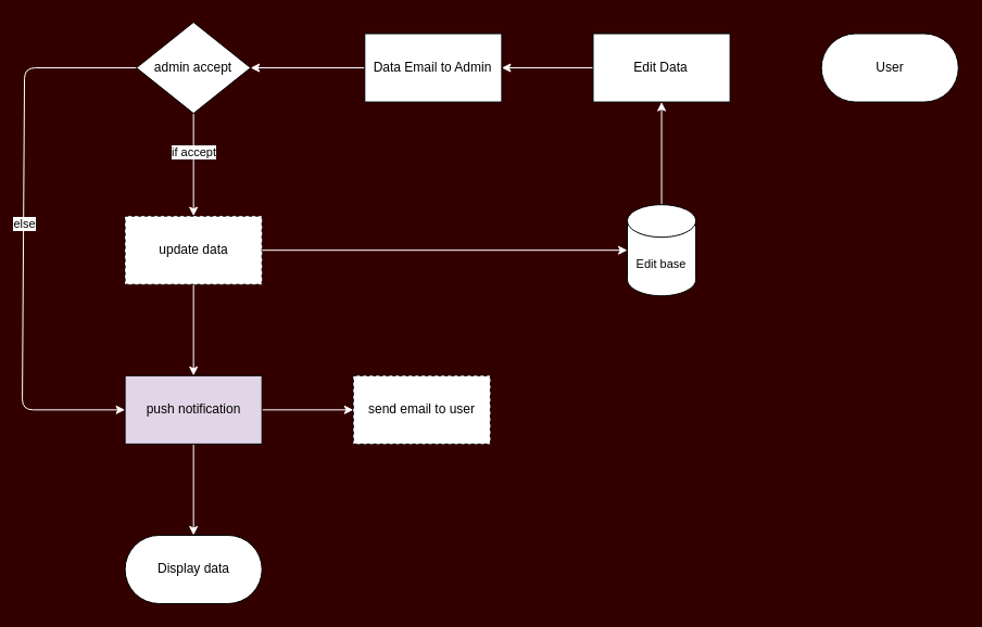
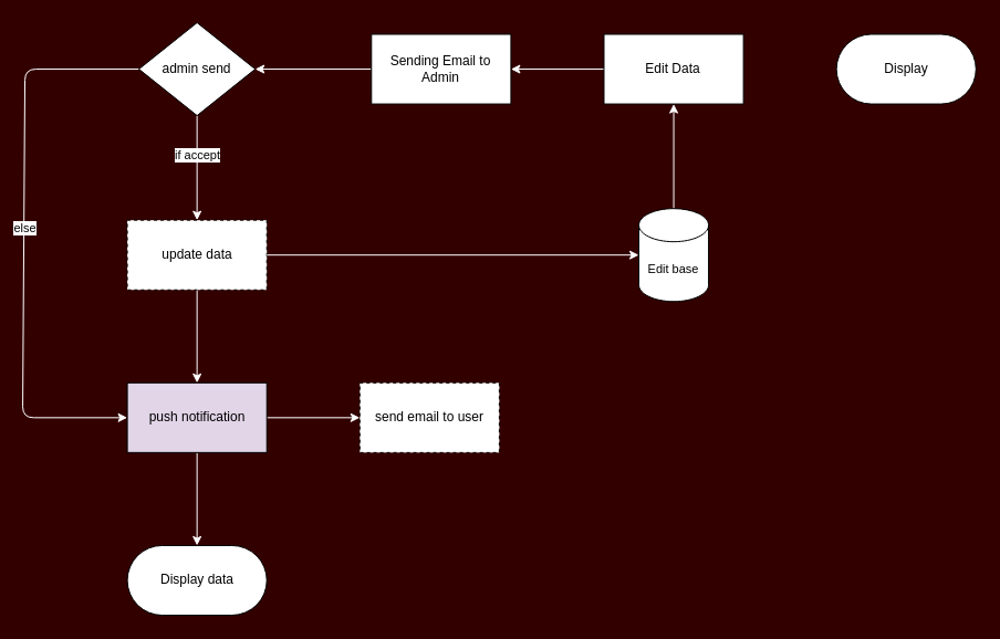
  <mxCell id="0" />
  <mxCell id="1" parent="0" />
  <mxCell id="2" value="" style="group;flipH=0;flipV=0;" parent="1" vertex="1" connectable="0"><mxGeometry x="20" y="20" width="861.8" height="536" as="geometry" /></mxCell>
- <mxCell id="3" value="User" style="rounded=1;whiteSpace=wrap;html=1;arcSize=50;" parent="2" vertex="1"><mxGeometry x="735.683" y="10.51" width="126.117" height="63.059" as="geometry" /></mxCell>
+ <mxCell id="3" value="Display" style="rounded=1;whiteSpace=wrap;html=1;arcSize=50;" parent="2" vertex="1"><mxGeometry x="735.683" y="10.51" width="126.117" height="63.059" as="geometry" /></mxCell>
  <mxCell id="4" value="" style="edgeStyle=none;shape=connector;rounded=1;html=1;strokeColor=#FFFFFF;align=center;verticalAlign=middle;fontFamily=Helvetica;fontSize=11;fontColor=default;labelBackgroundColor=default;endArrow=classic;" parent="2" source="5" target="7" edge="1"><mxGeometry relative="1" as="geometry" /></mxCell>
  <mxCell id="5" value="Edit Data" style="whiteSpace=wrap;html=1;rounded=1;arcSize=0;" parent="2" vertex="1"><mxGeometry x="525.488" y="10.51" width="126.117" height="63.059" as="geometry" /></mxCell>
  <mxCell id="6" value="" style="edgeStyle=none;shape=connector;rounded=1;html=1;strokeColor=#FFFFFF;align=center;verticalAlign=middle;fontFamily=Helvetica;fontSize=11;fontColor=default;labelBackgroundColor=default;endArrow=classic;" parent="2" source="7" target="12" edge="1"><mxGeometry relative="1" as="geometry" /></mxCell>
- <mxCell id="7" value="Data Email to Admin" style="whiteSpace=wrap;html=1;rounded=1;arcSize=0;" parent="2" vertex="1"><mxGeometry x="315.293" y="10.51" width="126.117" height="63.059" as="geometry" /></mxCell>
+ <mxCell id="7" value="Sending Email to Admin" style="whiteSpace=wrap;html=1;rounded=1;arcSize=0;" parent="2" vertex="1"><mxGeometry x="315.293" y="10.51" width="126.117" height="63.059" as="geometry" /></mxCell>
  <mxCell id="8" value="" style="edgeStyle=none;shape=connector;rounded=1;html=1;strokeColor=#FFFFFF;align=center;verticalAlign=middle;fontFamily=Helvetica;fontSize=11;fontColor=default;labelBackgroundColor=default;endArrow=classic;" parent="2" source="12" target="14" edge="1"><mxGeometry relative="1" as="geometry" /></mxCell>
  <mxCell id="9" value="if accept" style="edgeLabel;html=1;align=center;verticalAlign=middle;resizable=0;points=[];fontFamily=Helvetica;fontSize=11;fontColor=default;labelBackgroundColor=default;" parent="8" vertex="1" connectable="0"><mxGeometry x="-0.265" relative="1" as="geometry"><mxPoint as="offset" /></mxGeometry></mxCell>
  <mxCell id="10" style="edgeStyle=none;shape=connector;rounded=1;html=1;exitX=0;exitY=0.5;exitDx=0;exitDy=0;strokeColor=#FFFFFF;align=center;verticalAlign=middle;fontFamily=Helvetica;fontSize=11;fontColor=default;labelBackgroundColor=default;endArrow=classic;entryX=0;entryY=0.5;entryDx=0;entryDy=0;" parent="2" source="12" target="20" edge="1"><mxGeometry relative="1" as="geometry"><mxPoint x="-49.921" y="42.302" as="targetPoint" /><Array as="points"><mxPoint x="2.102" y="42.039" /><mxPoint y="357.333" /></Array></mxGeometry></mxCell>
  <mxCell id="11" value="else" style="edgeLabel;html=1;align=center;verticalAlign=middle;resizable=0;points=[];fontFamily=Helvetica;fontSize=11;fontColor=default;labelBackgroundColor=default;" parent="10" vertex="1" connectable="0"><mxGeometry x="-0.039" relative="1" as="geometry"><mxPoint as="offset" /></mxGeometry></mxCell>
- <mxCell id="12" value="admin accept" style="rhombus;whiteSpace=wrap;html=1;rounded=1;arcSize=0;" parent="2" vertex="1"><mxGeometry x="105.098" width="105.098" height="84.078" as="geometry" /></mxCell>
+ <mxCell id="12" value="admin send" style="rhombus;whiteSpace=wrap;html=1;rounded=1;arcSize=0;" parent="2" vertex="1"><mxGeometry x="105.098" width="105.098" height="84.078" as="geometry" /></mxCell>
  <mxCell id="13" value="" style="edgeStyle=none;shape=connector;rounded=1;html=1;strokeColor=#FFFFFF;align=center;verticalAlign=middle;fontFamily=Helvetica;fontSize=11;fontColor=default;labelBackgroundColor=default;endArrow=classic;" parent="2" source="14" target="20" edge="1"><mxGeometry relative="1" as="geometry" /></mxCell>
  <mxCell id="14" value="update data" style="whiteSpace=wrap;html=1;rounded=1;arcSize=0;dashed=1;" parent="2" vertex="1"><mxGeometry x="94.588" y="178.667" width="126.117" height="63.059" as="geometry" /></mxCell>
  <mxCell id="15" style="edgeStyle=none;shape=connector;rounded=1;html=1;exitX=1;exitY=0.5;exitDx=0;exitDy=0;entryX=0;entryY=0.5;entryDx=0;entryDy=0;strokeColor=#FFFFFF;align=center;verticalAlign=middle;fontFamily=Helvetica;fontSize=11;fontColor=default;labelBackgroundColor=default;endArrow=classic;entryPerimeter=0;" parent="2" source="14" target="17" edge="1"><mxGeometry relative="1" as="geometry" /></mxCell>
  <mxCell id="16" value="" style="edgeStyle=none;shape=connector;rounded=1;html=1;strokeColor=#FFFFFF;align=center;verticalAlign=middle;fontFamily=Helvetica;fontSize=11;fontColor=default;labelBackgroundColor=default;endArrow=classic;" parent="2" source="17" target="5" edge="1"><mxGeometry relative="1" as="geometry" /></mxCell>
  <mxCell id="17" value="Edit base" style="shape=cylinder3;whiteSpace=wrap;html=1;boundedLbl=1;backgroundOutline=1;size=15;fontFamily=Helvetica;fontSize=11;labelBackgroundColor=default;" parent="2" vertex="1"><mxGeometry x="557.017" y="168.157" width="63.059" height="84.078" as="geometry" /></mxCell>
  <mxCell id="18" value="" style="edgeStyle=none;shape=connector;rounded=1;html=1;strokeColor=#FFFFFF;align=center;verticalAlign=middle;fontFamily=Helvetica;fontSize=11;fontColor=default;labelBackgroundColor=default;endArrow=classic;" parent="2" source="20" target="21" edge="1"><mxGeometry relative="1" as="geometry" /></mxCell>
  <mxCell id="19" value="" style="edgeStyle=none;shape=connector;rounded=1;html=1;strokeColor=#FFFFFF;align=center;verticalAlign=middle;fontFamily=Helvetica;fontSize=11;fontColor=default;labelBackgroundColor=default;endArrow=classic;" parent="2" source="20" target="22" edge="1"><mxGeometry relative="1" as="geometry" /></mxCell>
  <mxCell id="20" value="push notification" style="whiteSpace=wrap;html=1;rounded=1;arcSize=0;fillColor=#e1d5e7;" parent="2" vertex="1"><mxGeometry x="94.588" y="325.804" width="126.117" height="63.059" as="geometry" /></mxCell>
  <mxCell id="21" value="send email to user" style="whiteSpace=wrap;html=1;rounded=1;arcSize=0;dashed=1;" parent="2" vertex="1"><mxGeometry x="304.783" y="325.804" width="126.117" height="63.059" as="geometry" /></mxCell>
  <mxCell id="22" value="Display data" style="whiteSpace=wrap;html=1;rounded=1;arcSize=50;" parent="2" vertex="1"><mxGeometry x="94.588" y="472.941" width="126.117" height="63.059" as="geometry" /></mxCell>
